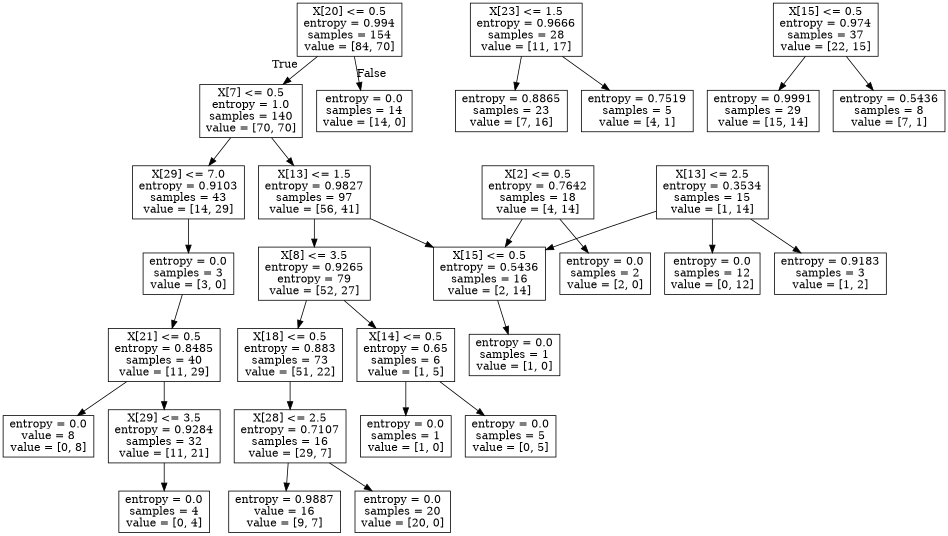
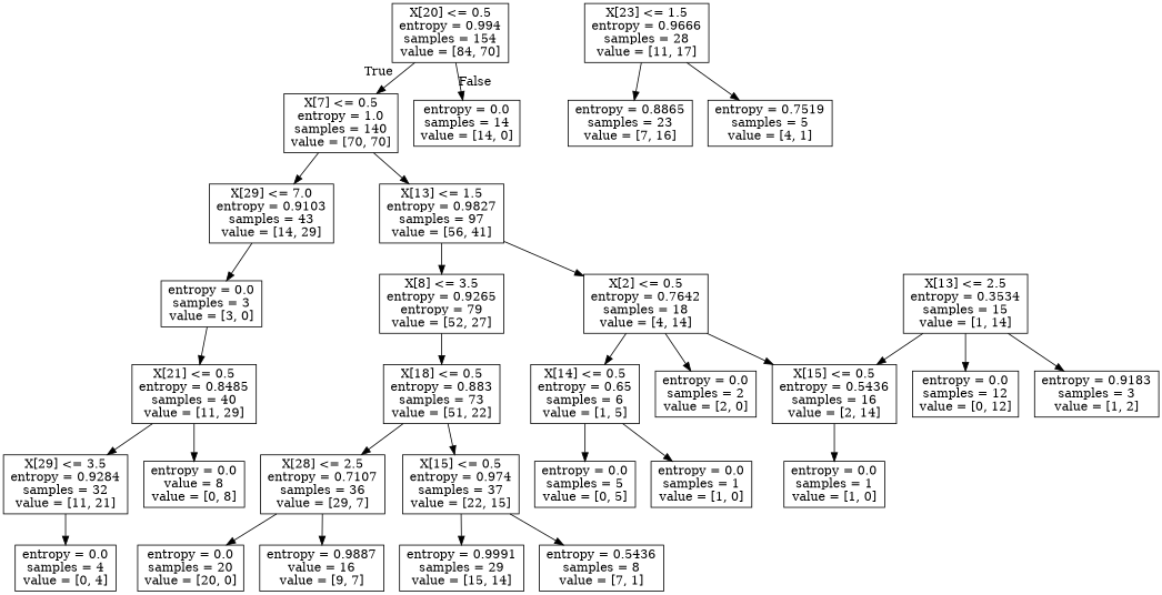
  digraph {
    node [shape=box]
    n1 [label="X[20] <= 0.5\nentropy = 0.994\nsamples = 154\nvalue = [84, 70]"]
    n2 [label="X[7] <= 0.5\nentropy = 1.0\nsamples = 140\nvalue = [70, 70]"]
    n3 [label="entropy = 0.0\nsamples = 14\nvalue = [14, 0]"]
    n4 [label="X[29] <= 7.0\nentropy = 0.9103\nsamples = 43\nvalue = [14, 29]"]
    n5 [label="X[13] <= 1.5\nentropy = 0.9827\nsamples = 97\nvalue = [56, 41]"]
    n6 [label="entropy = 0.0\nsamples = 3\nvalue = [3, 0]"]
    n7 [label="X[8] <= 3.5\nentropy = 0.9265\nentropy = 79\nvalue = [52, 27]"]
    n8 [label="X[2] <= 0.5\nentropy = 0.7642\nsamples = 18\nvalue = [4, 14]"]
    n9 [label="X[21] <= 0.5\nentropy = 0.8485\nsamples = 40\nvalue = [11, 29]"]
    n10 [label="X[29] <= 3.5\nentropy = 0.9284\nsamples = 32\nvalue = [11, 21]"]
    n11 [label="entropy = 0.0\nvalue = 8\nvalue = [0, 8]"]
    n12 [label="entropy = 0.0\nsamples = 4\nvalue = [0, 4]"]
    n13 [label="X[23] <= 1.5\nentropy = 0.9666\nsamples = 28\nvalue = [11, 17]"]
    n14 [label="entropy = 0.8865\nsamples = 23\nvalue = [7, 16]"]
    n15 [label="entropy = 0.7519\nsamples = 5\nvalue = [4, 1]"]
    n16 [label="X[18] <= 0.5\nentropy = 0.883\nsamples = 73\nvalue = [51, 22]"]
    n17 [label="X[14] <= 0.5\nentropy = 0.65\nsamples = 6\nvalue = [1, 5]"]
    n18 [label="X[15] <= 0.5\nentropy = 0.5436\nsamples = 16\nvalue = [2, 14]"]
    n19 [label="entropy = 0.0\nsamples = 2\nvalue = [2, 0]"]
-   n20 [label="X[28] <= 2.5\nentropy = 0.7107\nsamples = 16\nvalue = [29, 7]"]
+   n20 [label="X[28] <= 2.5\nentropy = 0.7107\nsamples = 36\nvalue = [29, 7]"]
    n21 [label="X[15] <= 0.5\nentropy = 0.974\nsamples = 37\nvalue = [22, 15]"]
    n22 [label="entropy = 0.0\nsamples = 5\nvalue = [0, 5]"]
    n23 [label="entropy = 0.0\nsamples = 1\nvalue = [1, 0]"]
    n24 [label="entropy = 0.0\nsamples = 20\nvalue = [20, 0]"]
    n25 [label="entropy = 0.9887\nvalue = 16\nvalue = [9, 7]"]
    n26 [label="entropy = 0.9991\nsamples = 29\nvalue = [15, 14]"]
    n27 [label="entropy = 0.5436\nsamples = 8\nvalue = [7, 1]"]
    n28 [label="entropy = 0.0\nsamples = 1\nvalue = [1, 0]"]
    n29 [label="X[13] <= 2.5\nentropy = 0.3534\nsamples = 15\nvalue = [1, 14]"]
    n30 [label="entropy = 0.0\nsamples = 12\nvalue = [0, 12]"]
    n31 [label="entropy = 0.9183\nsamples = 3\nvalue = [1, 2]"]
    n1 -> n2 [headlabel=True labelangle=45 labeldistance=2.5]
    n1 -> n3 [headlabel=False labelangle=-45 labeldistance=2.5]
    n2 -> n4
    n2 -> n5
    n4 -> n6
    n5 -> n7
-   n5 -> n18
+   n5 -> n8
    n6 -> n9
    n7 -> n16
-   n7 -> n17
+   n8 -> n17
    n8 -> n18
    n8 -> n19
    n9 -> n10
    n9 -> n11
    n10 -> n12
    n13 -> n14
    n13 -> n15
    n16 -> n20
+   n16 -> n21
    n17 -> n22
    n17 -> n23
    n18 -> n28
    n20 -> n24
    n20 -> n25
    n21 -> n26
    n21 -> n27
    n29 -> n18
    n29 -> n30
    n29 -> n31
  }
